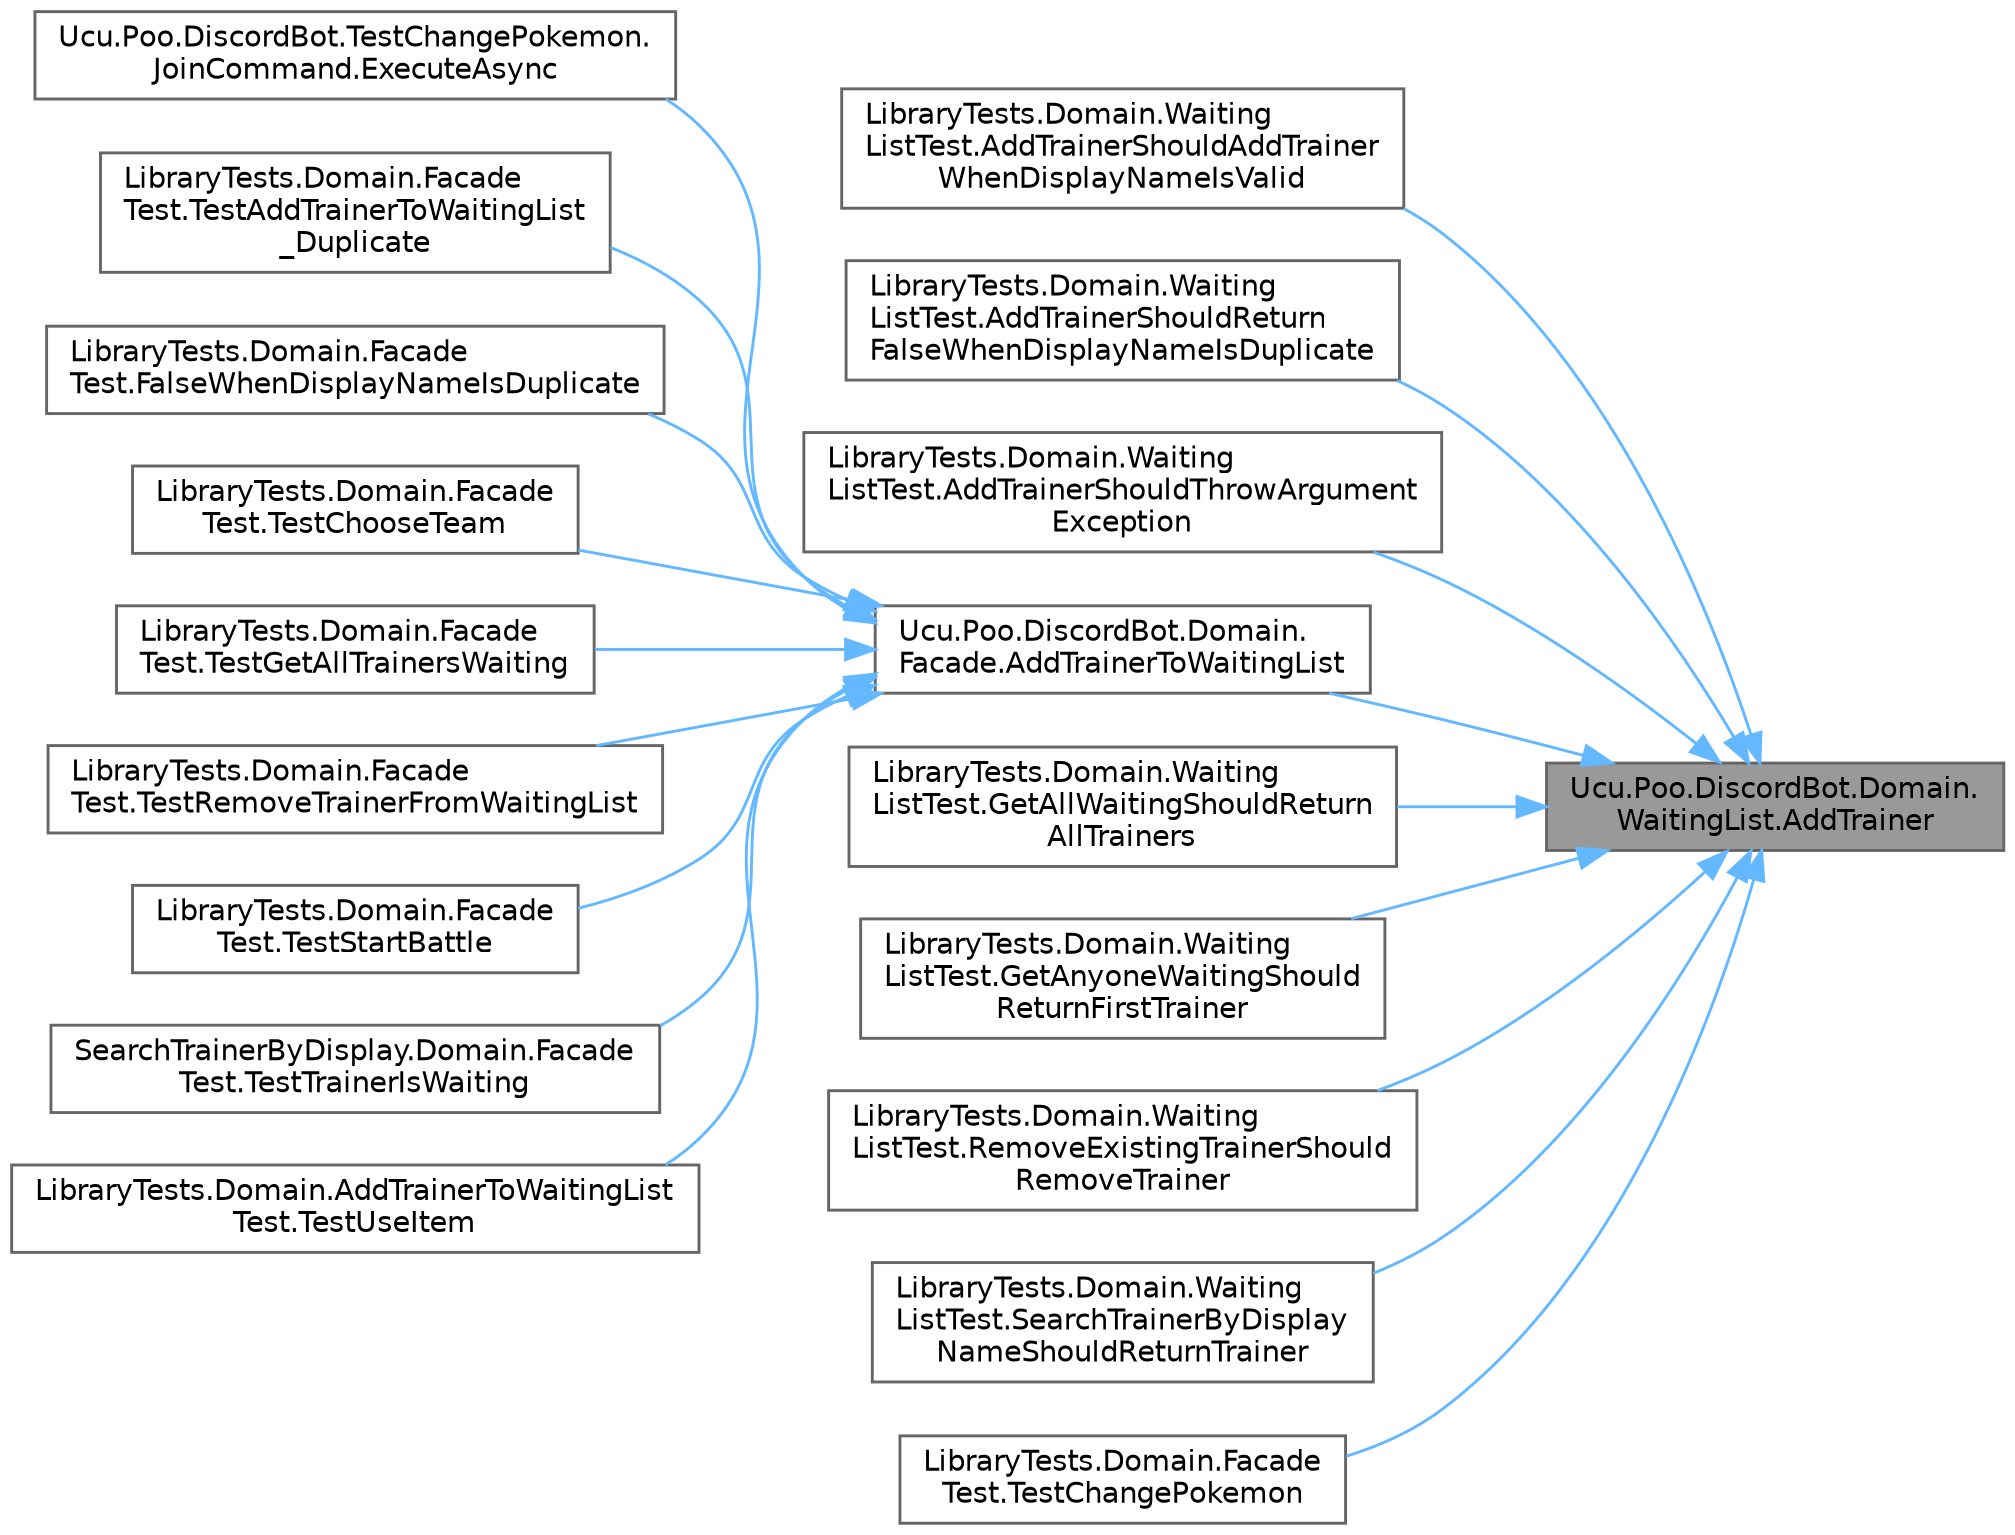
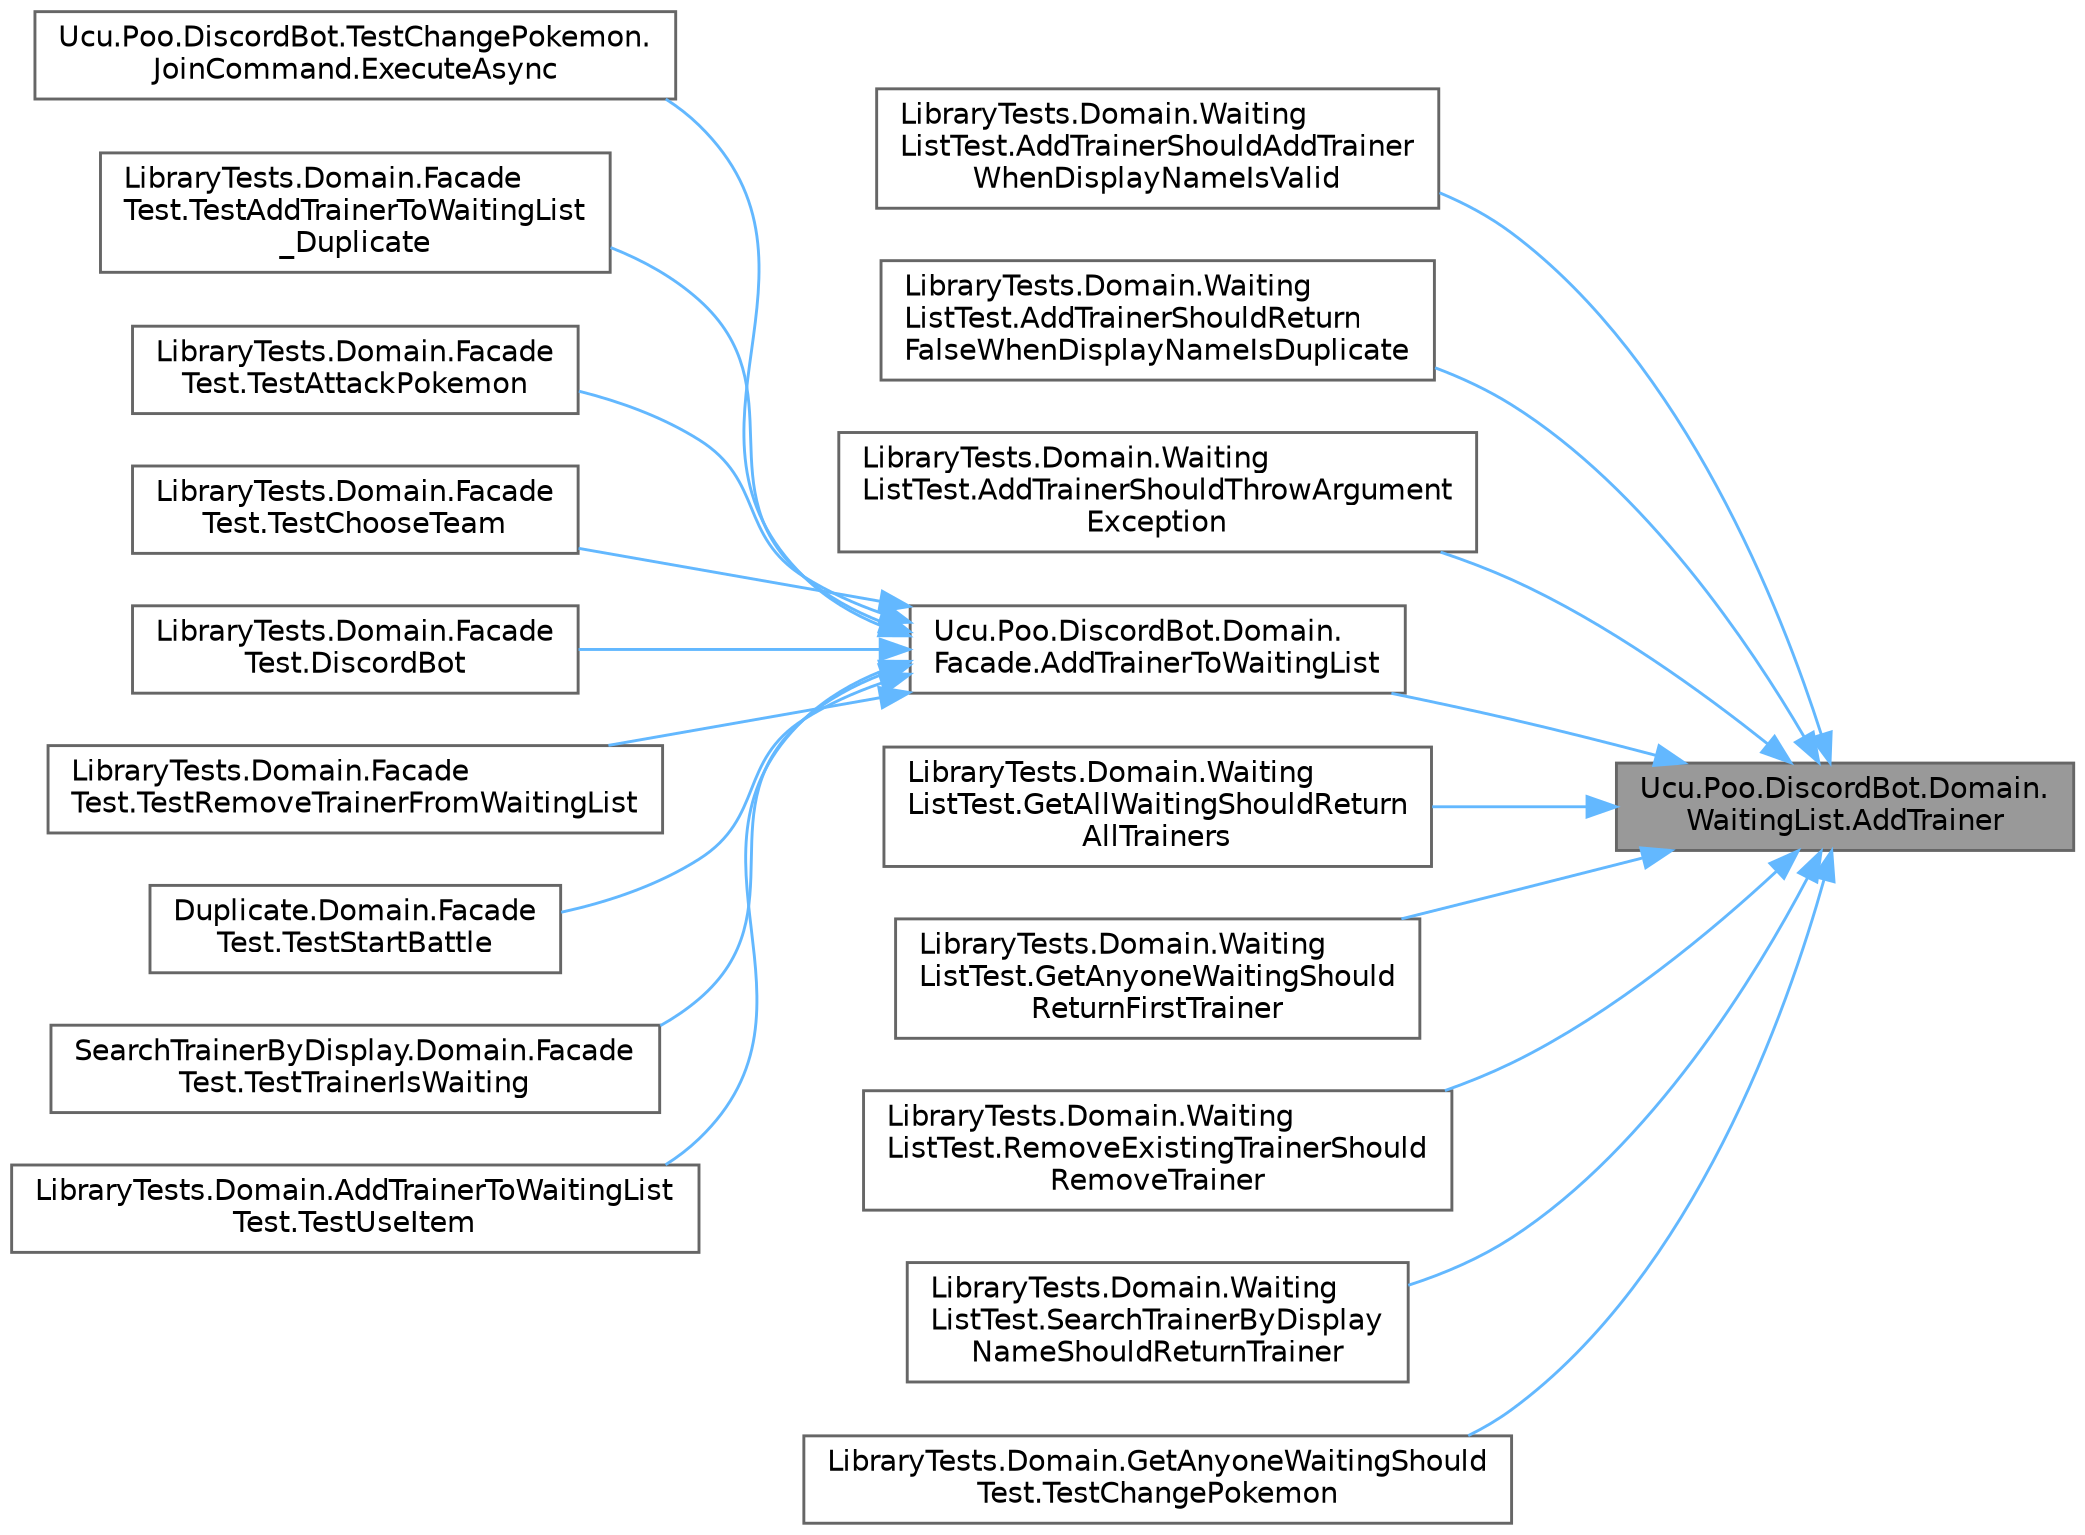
  digraph {
    fontname="DejaVu Sans"
    rankdir=RL
    node [color=grey40 fillcolor=white fontname="DejaVu Sans" fontsize=10 shape=box style=filled]
    edge [color=steelblue1 dir=back fontname="DejaVu Sans" fontsize=10 labelfontname=Helvetica labelfontsize=10 style=solid]
    n1 [color=gray40 fillcolor=grey60 fontcolor=black height=0.2 label="Ucu.Poo.DiscordBot.Domain.\lWaitingList.AddTrainer" width=0.4]
    n2 [height=0.2 label="LibraryTests.Domain.Waiting\lListTest.AddTrainerShouldAddTrainer\lWhenDisplayNameIsValid" width=0.4]
    n3 [height=0.2 label="LibraryTests.Domain.Waiting\lListTest.AddTrainerShouldReturn\lFalseWhenDisplayNameIsDuplicate" width=0.4]
    n4 [height=0.2 label="LibraryTests.Domain.Waiting\lListTest.AddTrainerShouldThrowArgument\lException" width=0.4]
    n5 [height=0.2 label="Ucu.Poo.DiscordBot.Domain.\lFacade.AddTrainerToWaitingList" width=0.4]
    n6 [height=0.2 label="LibraryTests.Domain.Waiting\lListTest.GetAllWaitingShouldReturn\lAllTrainers" width=0.4]
    n7 [height=0.2 label="LibraryTests.Domain.Waiting\lListTest.GetAnyoneWaitingShould\lReturnFirstTrainer" width=0.4]
    n8 [height=0.2 label="LibraryTests.Domain.Waiting\lListTest.RemoveExistingTrainerShould\lRemoveTrainer" width=0.4]
    n9 [height=0.2 label="LibraryTests.Domain.Waiting\lListTest.SearchTrainerByDisplay\lNameShouldReturnTrainer" width=0.4]
-   n10 [height=0.2 label="LibraryTests.Domain.Facade\lTest.TestChangePokemon" width=0.4]
+   n10 [height=0.2 label="LibraryTests.Domain.GetAnyoneWaitingShould\lTest.TestChangePokemon" width=0.4]
    n11 [height=0.2 label="Ucu.Poo.DiscordBot.TestChangePokemon.\lJoinCommand.ExecuteAsync" width=0.4]
    n12 [height=0.2 label="LibraryTests.Domain.Facade\lTest.TestAddTrainerToWaitingList\l_Duplicate" width=0.4]
-   n13 [height=0.2 label="LibraryTests.Domain.Facade\lTest.FalseWhenDisplayNameIsDuplicate" width=0.4]
+   n13 [height=0.2 label="LibraryTests.Domain.Facade\lTest.TestAttackPokemon" width=0.4]
    n14 [height=0.2 label="LibraryTests.Domain.Facade\lTest.TestChooseTeam" width=0.4]
-   n15 [height=0.2 label="LibraryTests.Domain.Facade\lTest.TestGetAllTrainersWaiting" width=0.4]
+   n15 [height=0.2 label="LibraryTests.Domain.Facade\lTest.DiscordBot" width=0.4]
    n16 [height=0.2 label="LibraryTests.Domain.Facade\lTest.TestRemoveTrainerFromWaitingList" width=0.4]
-   n17 [height=0.2 label="LibraryTests.Domain.Facade\lTest.TestStartBattle" width=0.4]
+   n17 [height=0.2 label="Duplicate.Domain.Facade\lTest.TestStartBattle" width=0.4]
    n18 [height=0.2 label="SearchTrainerByDisplay.Domain.Facade\lTest.TestTrainerIsWaiting" width=0.4]
    n19 [height=0.2 label="LibraryTests.Domain.AddTrainerToWaitingList\lTest.TestUseItem" width=0.4]
    n1 -> n2
    n1 -> n3
    n1 -> n4
    n1 -> n5
    n1 -> n6
    n1 -> n7
    n1 -> n8
    n1 -> n9
    n1 -> n10
    n5 -> n11
    n5 -> n12
    n5 -> n13
    n5 -> n14
    n5 -> n15
    n5 -> n16
    n5 -> n17
    n5 -> n18
    n5 -> n19
  }
